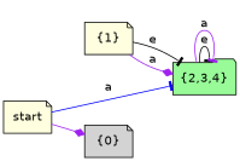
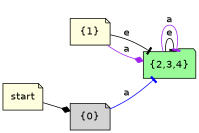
  digraph {
    fontname="DejaVu Sans"
    rankdir=LR
    node [fillcolor=lightyellow fontname="DejaVu Sans" shape=note style=filled]
    edge [arrowhead=tee color=purple fontname="DejaVu Sans"]
    "{2,3,4}" [fillcolor=palegreen shape=folder]
    "{1}"
    "{0}" [fillcolor=lightgrey]
    start
    "{2,3,4}" -> "{2,3,4}" [color=black label=e]
    "{2,3,4}" -> "{2,3,4}" [label=a]
    "{1}" -> "{2,3,4}" [color=black label=e]
    "{1}" -> "{2,3,4}" [arrowhead=diamond label=a]
-   start -> "{2,3,4}" [color=blue label=a]
-   start -> "{0}" [arrowhead=diamond]
+   "{0}" -> "{2,3,4}" [color=blue label=a]
+   start -> "{0}" [arrowhead=diamond color=black]
  }
